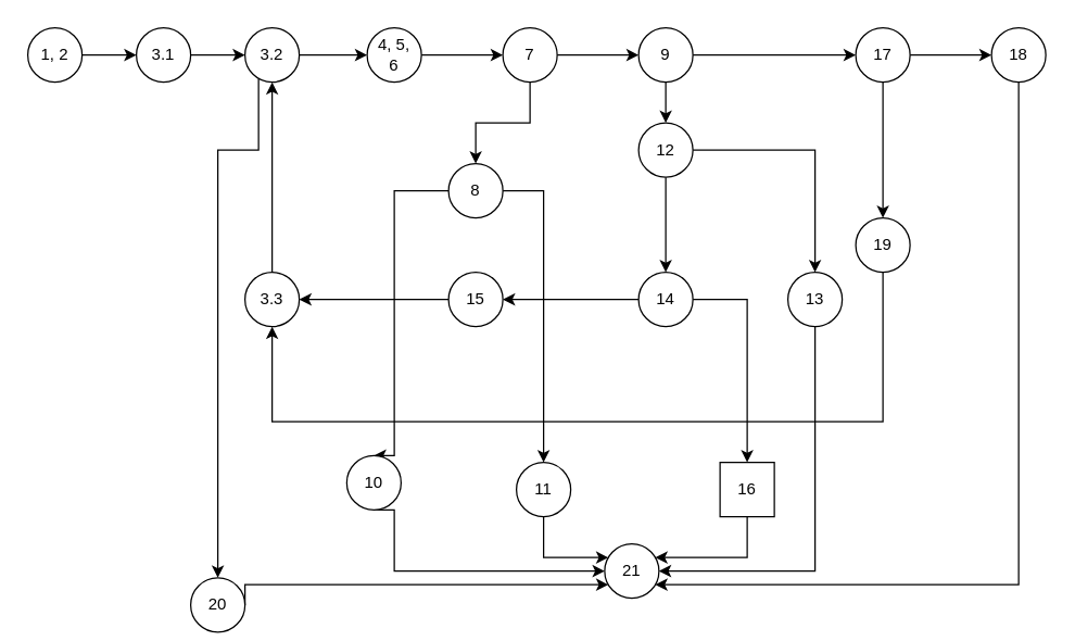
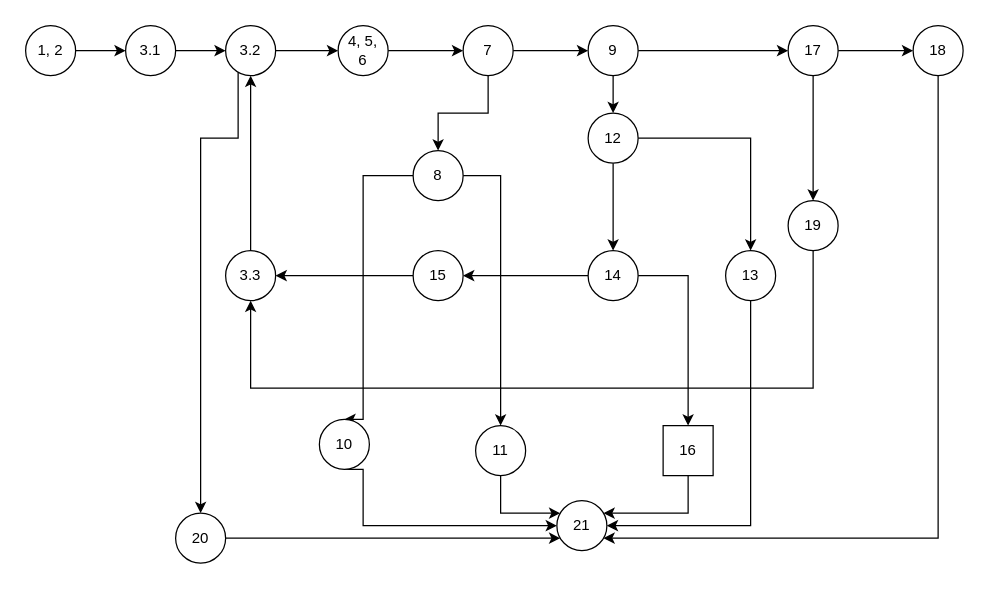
  <mxCell id="0" />
  <mxCell id="1" parent="0" />
  <mxCell id="2" style="edgeStyle=orthogonalEdgeStyle;orthogonalLoop=1;jettySize=auto;html=1;entryX=0;entryY=0.5;entryDx=0;entryDy=0;rounded=0;" edge="1" parent="1" source="3" target="6"><mxGeometry relative="1" as="geometry"><mxPoint x="300" y="-10" as="targetPoint" /><Array as="points" /></mxGeometry></mxCell>
  <mxCell id="3" value="3.1" style="ellipse;whiteSpace=wrap;html=1;aspect=fixed;rounded=1;" vertex="1" parent="1"><mxGeometry x="100" y="20" width="40" height="40" as="geometry" /></mxCell>
  <mxCell id="4" style="edgeStyle=orthogonalEdgeStyle;orthogonalLoop=1;jettySize=auto;html=1;rounded=0;entryX=0;entryY=0.5;entryDx=0;entryDy=0;" edge="1" parent="1" source="6" target="47"><mxGeometry relative="1" as="geometry"><Array as="points"><mxPoint x="270" y="40" /></Array></mxGeometry></mxCell>
  <mxCell id="5" style="edgeStyle=orthogonalEdgeStyle;orthogonalLoop=1;jettySize=auto;html=1;entryX=0.5;entryY=0;entryDx=0;entryDy=0;rounded=0;" edge="1" parent="1" source="6" target="8"><mxGeometry relative="1" as="geometry"><Array as="points"><mxPoint x="190" y="110" /><mxPoint x="160" y="110" /></Array></mxGeometry></mxCell>
  <mxCell id="6" value="3.2" style="ellipse;whiteSpace=wrap;html=1;aspect=fixed;rounded=1;" vertex="1" parent="1"><mxGeometry x="180" y="20" width="40" height="40" as="geometry" /></mxCell>
  <mxCell id="7" style="edgeStyle=orthogonalEdgeStyle;orthogonalLoop=1;jettySize=auto;html=1;rounded=0;exitX=1;exitY=0.5;exitDx=0;exitDy=0;" edge="1" parent="1" source="8" target="43"><mxGeometry relative="1" as="geometry"><Array as="points"><mxPoint x="200" y="430" /><mxPoint x="200" y="430" /></Array></mxGeometry></mxCell>
- <mxCell id="8" value="20" style="ellipse;whiteSpace=wrap;html=1;aspect=fixed;rounded=1;" vertex="1" parent="1"><mxGeometry x="140" y="425" width="40" height="40" as="geometry" /></mxCell>
+ <mxCell id="8" value="20" style="ellipse;whiteSpace=wrap;html=1;aspect=fixed;rounded=1;" vertex="1" parent="1"><mxGeometry x="140" y="410" width="40" height="40" as="geometry" /></mxCell>
  <mxCell id="9" style="edgeStyle=orthogonalEdgeStyle;orthogonalLoop=1;jettySize=auto;html=1;rounded=0;" edge="1" parent="1" source="11" target="17"><mxGeometry relative="1" as="geometry" /></mxCell>
  <mxCell id="10" style="edgeStyle=orthogonalEdgeStyle;orthogonalLoop=1;jettySize=auto;html=1;rounded=0;exitX=0.5;exitY=1;exitDx=0;exitDy=0;" edge="1" parent="1" source="11" target="14"><mxGeometry relative="1" as="geometry"><Array as="points"><mxPoint x="390" y="90" /><mxPoint x="350" y="90" /></Array></mxGeometry></mxCell>
  <mxCell id="11" value="7" style="ellipse;whiteSpace=wrap;html=1;aspect=fixed;rounded=1;" vertex="1" parent="1"><mxGeometry x="370" y="20" width="40" height="40" as="geometry" /></mxCell>
  <mxCell id="12" style="edgeStyle=orthogonalEdgeStyle;orthogonalLoop=1;jettySize=auto;html=1;rounded=0;entryX=0.5;entryY=0;entryDx=0;entryDy=0;" edge="1" parent="1" source="14" target="19"><mxGeometry relative="1" as="geometry"><mxPoint x="320" y="330" as="targetPoint" /><Array as="points"><mxPoint x="290" y="140" /></Array></mxGeometry></mxCell>
  <mxCell id="13" style="edgeStyle=orthogonalEdgeStyle;orthogonalLoop=1;jettySize=auto;html=1;rounded=0;" edge="1" parent="1" source="14" target="21"><mxGeometry relative="1" as="geometry"><mxPoint x="400" y="170" as="targetPoint" /><Array as="points"><mxPoint x="400" y="140" /></Array></mxGeometry></mxCell>
  <mxCell id="14" value="8" style="ellipse;whiteSpace=wrap;html=1;aspect=fixed;rounded=1;" vertex="1" parent="1"><mxGeometry x="330" y="120" width="40" height="40" as="geometry" /></mxCell>
  <mxCell id="15" style="edgeStyle=orthogonalEdgeStyle;orthogonalLoop=1;jettySize=auto;html=1;rounded=0;" edge="1" parent="1" source="17" target="27"><mxGeometry relative="1" as="geometry" /></mxCell>
  <mxCell id="16" style="edgeStyle=orthogonalEdgeStyle;orthogonalLoop=1;jettySize=auto;html=1;rounded=0;" edge="1" parent="1" source="17" target="24"><mxGeometry relative="1" as="geometry" /></mxCell>
  <mxCell id="17" value="9" style="ellipse;whiteSpace=wrap;html=1;aspect=fixed;rounded=1;" vertex="1" parent="1"><mxGeometry x="470" y="20" width="40" height="40" as="geometry" /></mxCell>
  <mxCell id="18" style="edgeStyle=orthogonalEdgeStyle;orthogonalLoop=1;jettySize=auto;html=1;jumpStyle=arc;jumpSize=13;rounded=0;exitX=0.5;exitY=1;exitDx=0;exitDy=0;" edge="1" parent="1" source="19" target="43"><mxGeometry relative="1" as="geometry"><mxPoint x="360" y="210" as="sourcePoint" /><Array as="points"><mxPoint x="290" y="420" /></Array></mxGeometry></mxCell>
  <mxCell id="19" value="10" style="ellipse;whiteSpace=wrap;html=1;aspect=fixed;rounded=1;" vertex="1" parent="1"><mxGeometry x="255" y="335" width="40" height="40" as="geometry" /></mxCell>
  <mxCell id="20" style="edgeStyle=orthogonalEdgeStyle;orthogonalLoop=1;jettySize=auto;html=1;jumpStyle=arc;jumpSize=13;exitX=0.5;exitY=1;exitDx=0;exitDy=0;rounded=0;" edge="1" parent="1" source="21" target="43"><mxGeometry relative="1" as="geometry"><mxPoint x="400" y="210" as="sourcePoint" /><Array as="points"><mxPoint x="400" y="410" /></Array></mxGeometry></mxCell>
  <mxCell id="21" value="11" style="ellipse;whiteSpace=wrap;html=1;aspect=fixed;rounded=1;" vertex="1" parent="1"><mxGeometry x="380" y="340" width="40" height="40" as="geometry" /></mxCell>
  <mxCell id="22" style="edgeStyle=orthogonalEdgeStyle;orthogonalLoop=1;jettySize=auto;html=1;rounded=0;exitX=0.5;exitY=1;exitDx=0;exitDy=0;" edge="1" parent="1" source="24" target="40"><mxGeometry relative="1" as="geometry"><Array as="points"><mxPoint x="650" y="110" /><mxPoint x="650" y="110" /></Array></mxGeometry></mxCell>
  <mxCell id="23" style="edgeStyle=orthogonalEdgeStyle;orthogonalLoop=1;jettySize=auto;html=1;rounded=0;entryX=0;entryY=0.5;entryDx=0;entryDy=0;" edge="1" parent="1" source="24" target="38"><mxGeometry relative="1" as="geometry"><Array as="points"><mxPoint x="710" y="40" /><mxPoint x="710" y="40" /></Array></mxGeometry></mxCell>
  <mxCell id="24" value="17" style="ellipse;whiteSpace=wrap;html=1;aspect=fixed;rounded=1;" vertex="1" parent="1"><mxGeometry x="630" y="20" width="40" height="40" as="geometry" /></mxCell>
  <mxCell id="25" style="edgeStyle=orthogonalEdgeStyle;orthogonalLoop=1;jettySize=auto;html=1;rounded=0;" edge="1" parent="1" source="27" target="32"><mxGeometry relative="1" as="geometry" /></mxCell>
  <mxCell id="26" style="edgeStyle=orthogonalEdgeStyle;orthogonalLoop=1;jettySize=auto;html=1;rounded=0;" edge="1" parent="1" source="27" target="30"><mxGeometry relative="1" as="geometry"><Array as="points"><mxPoint x="480" y="110" /></Array></mxGeometry></mxCell>
  <mxCell id="27" value="12" style="ellipse;whiteSpace=wrap;html=1;aspect=fixed;rounded=1;" vertex="1" parent="1"><mxGeometry x="470" y="90" width="40" height="40" as="geometry" /></mxCell>
  <mxCell id="28" style="edgeStyle=orthogonalEdgeStyle;orthogonalLoop=1;jettySize=auto;html=1;rounded=0;" edge="1" parent="1" source="30" target="34"><mxGeometry relative="1" as="geometry"><Array as="points"><mxPoint x="350" y="220" /></Array></mxGeometry></mxCell>
  <mxCell id="29" style="edgeStyle=orthogonalEdgeStyle;orthogonalLoop=1;jettySize=auto;html=1;rounded=0;exitX=1;exitY=0.5;exitDx=0;exitDy=0;" edge="1" parent="1" source="30" target="36"><mxGeometry relative="1" as="geometry"><Array as="points"><mxPoint x="550" y="220" /></Array></mxGeometry></mxCell>
  <mxCell id="30" value="14" style="ellipse;whiteSpace=wrap;html=1;aspect=fixed;rounded=1;" vertex="1" parent="1"><mxGeometry x="470" y="200" width="40" height="40" as="geometry" /></mxCell>
  <mxCell id="31" style="edgeStyle=orthogonalEdgeStyle;orthogonalLoop=1;jettySize=auto;html=1;jumpStyle=none;jumpSize=13;exitX=0.5;exitY=1;exitDx=0;exitDy=0;rounded=0;" edge="1" parent="1" source="32" target="43"><mxGeometry relative="1" as="geometry"><mxPoint x="440" y="210" as="sourcePoint" /><Array as="points"><mxPoint x="600" y="420" /></Array></mxGeometry></mxCell>
  <mxCell id="32" value="13" style="ellipse;whiteSpace=wrap;html=1;aspect=fixed;rounded=1;" vertex="1" parent="1"><mxGeometry x="580" y="200" width="40" height="40" as="geometry" /></mxCell>
  <mxCell id="33" style="edgeStyle=orthogonalEdgeStyle;orthogonalLoop=1;jettySize=auto;html=1;jumpStyle=none;jumpSize=13;rounded=0;" edge="1" parent="1" source="34" target="42"><mxGeometry relative="1" as="geometry"><Array as="points"><mxPoint x="330" y="220" /></Array></mxGeometry></mxCell>
  <mxCell id="34" value="15" style="ellipse;whiteSpace=wrap;html=1;aspect=fixed;rounded=1;" vertex="1" parent="1"><mxGeometry x="330" y="200" width="40" height="40" as="geometry" /></mxCell>
  <mxCell id="35" style="edgeStyle=orthogonalEdgeStyle;orthogonalLoop=1;jettySize=auto;html=1;jumpStyle=arc;jumpSize=13;exitX=0.5;exitY=1;exitDx=0;exitDy=0;rounded=0;" edge="1" parent="1" source="36" target="43"><mxGeometry relative="1" as="geometry"><mxPoint x="520" y="210" as="sourcePoint" /><Array as="points"><mxPoint x="550" y="410" /></Array></mxGeometry></mxCell>
  <mxCell id="36" value="16" style="whiteSpace=wrap;html=1;aspect=fixed;rounded=0;" vertex="1" parent="1"><mxGeometry x="530" y="340" width="40" height="40" as="geometry" /></mxCell>
  <mxCell id="37" style="edgeStyle=orthogonalEdgeStyle;orthogonalLoop=1;jettySize=auto;html=1;exitX=0.5;exitY=1;exitDx=0;exitDy=0;rounded=0;" edge="1" parent="1" source="38" target="43"><mxGeometry relative="1" as="geometry"><mxPoint x="690" y="210" as="sourcePoint" /><Array as="points"><mxPoint x="750" y="430" /></Array></mxGeometry></mxCell>
  <mxCell id="38" value="18" style="ellipse;whiteSpace=wrap;html=1;aspect=fixed;rounded=1;" vertex="1" parent="1"><mxGeometry x="730" y="20" width="40" height="40" as="geometry" /></mxCell>
  <mxCell id="39" style="edgeStyle=orthogonalEdgeStyle;orthogonalLoop=1;jettySize=auto;html=1;jumpStyle=none;jumpSize=13;rounded=0;" edge="1" parent="1" source="40" target="42"><mxGeometry relative="1" as="geometry"><Array as="points"><mxPoint x="650" y="310" /><mxPoint x="200" y="310" /></Array></mxGeometry></mxCell>
  <mxCell id="40" value="19" style="ellipse;whiteSpace=wrap;html=1;aspect=fixed;rounded=1;" vertex="1" parent="1"><mxGeometry x="630" y="160" width="40" height="40" as="geometry" /></mxCell>
  <mxCell id="41" style="edgeStyle=orthogonalEdgeStyle;orthogonalLoop=1;jettySize=auto;html=1;rounded=0;" edge="1" parent="1" source="42" target="6"><mxGeometry relative="1" as="geometry" /></mxCell>
  <mxCell id="42" value="3.3" style="ellipse;whiteSpace=wrap;html=1;aspect=fixed;rounded=1;" vertex="1" parent="1"><mxGeometry x="180" y="200" width="40" height="40" as="geometry" /></mxCell>
  <mxCell id="43" value="21" style="ellipse;whiteSpace=wrap;html=1;aspect=fixed;rounded=1;" vertex="1" parent="1"><mxGeometry x="445" y="400" width="40" height="40" as="geometry" /></mxCell>
  <mxCell id="44" value="1, 2" style="ellipse;whiteSpace=wrap;html=1;aspect=fixed;rounded=1;" vertex="1" parent="1"><mxGeometry x="20" y="20" width="40" height="40" as="geometry" /></mxCell>
  <mxCell id="45" style="edgeStyle=orthogonalEdgeStyle;orthogonalLoop=1;jettySize=auto;html=1;entryX=0;entryY=0.5;entryDx=0;entryDy=0;rounded=0;exitX=1;exitY=0.5;exitDx=0;exitDy=0;" edge="1" parent="1" source="44" target="3"><mxGeometry relative="1" as="geometry"><mxPoint x="270" y="90" as="targetPoint" /><Array as="points"><mxPoint x="70" y="40" /></Array><mxPoint x="100" y="40" as="sourcePoint" /></mxGeometry></mxCell>
  <mxCell id="46" value="" style="edgeStyle=orthogonalEdgeStyle;rounded=0;jumpStyle=none;orthogonalLoop=1;jettySize=auto;html=1;entryX=0;entryY=0.5;entryDx=0;entryDy=0;" edge="1" parent="1" source="47" target="11"><mxGeometry relative="1" as="geometry"><mxPoint x="290" y="140" as="targetPoint" /><Array as="points"><mxPoint x="360" y="40" /><mxPoint x="360" y="40" /></Array></mxGeometry></mxCell>
  <mxCell id="47" value="4, 5,&lt;br&gt;6" style="ellipse;whiteSpace=wrap;html=1;aspect=fixed;rounded=1;" vertex="1" parent="1"><mxGeometry x="270" y="20" width="40" height="40" as="geometry" /></mxCell>
